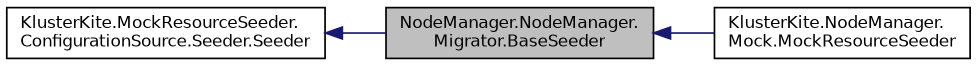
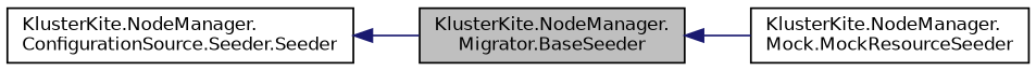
  digraph {
    rankdir=LR
    node [color=black fillcolor=white fontname=Helvetica fontsize=10 shape=record style=filled]
    edge [color=midnightblue dir=back fontname=Helvetica fontsize=10 labelfontname=Helvetica labelfontsize=10 style=solid]
-   n1 [fillcolor=grey75 fontcolor=black height=0.2 label="NodeManager.NodeManager.\lMigrator.BaseSeeder" width=0.4]
+   n1 [fillcolor=grey75 fontcolor=black height=0.2 label="KlusterKite.NodeManager.\lMigrator.BaseSeeder" width=0.4]
    n2 [height=0.2 label="KlusterKite.NodeManager.\lMock.MockResourceSeeder" width=0.4]
-   n3 [height=0.2 label="KlusterKite.MockResourceSeeder.\lConfigurationSource.Seeder.Seeder" width=0.4]
+   n3 [height=0.2 label="KlusterKite.NodeManager.\lConfigurationSource.Seeder.Seeder" width=0.4]
    n1 -> n2
    n3 -> n1
  }
